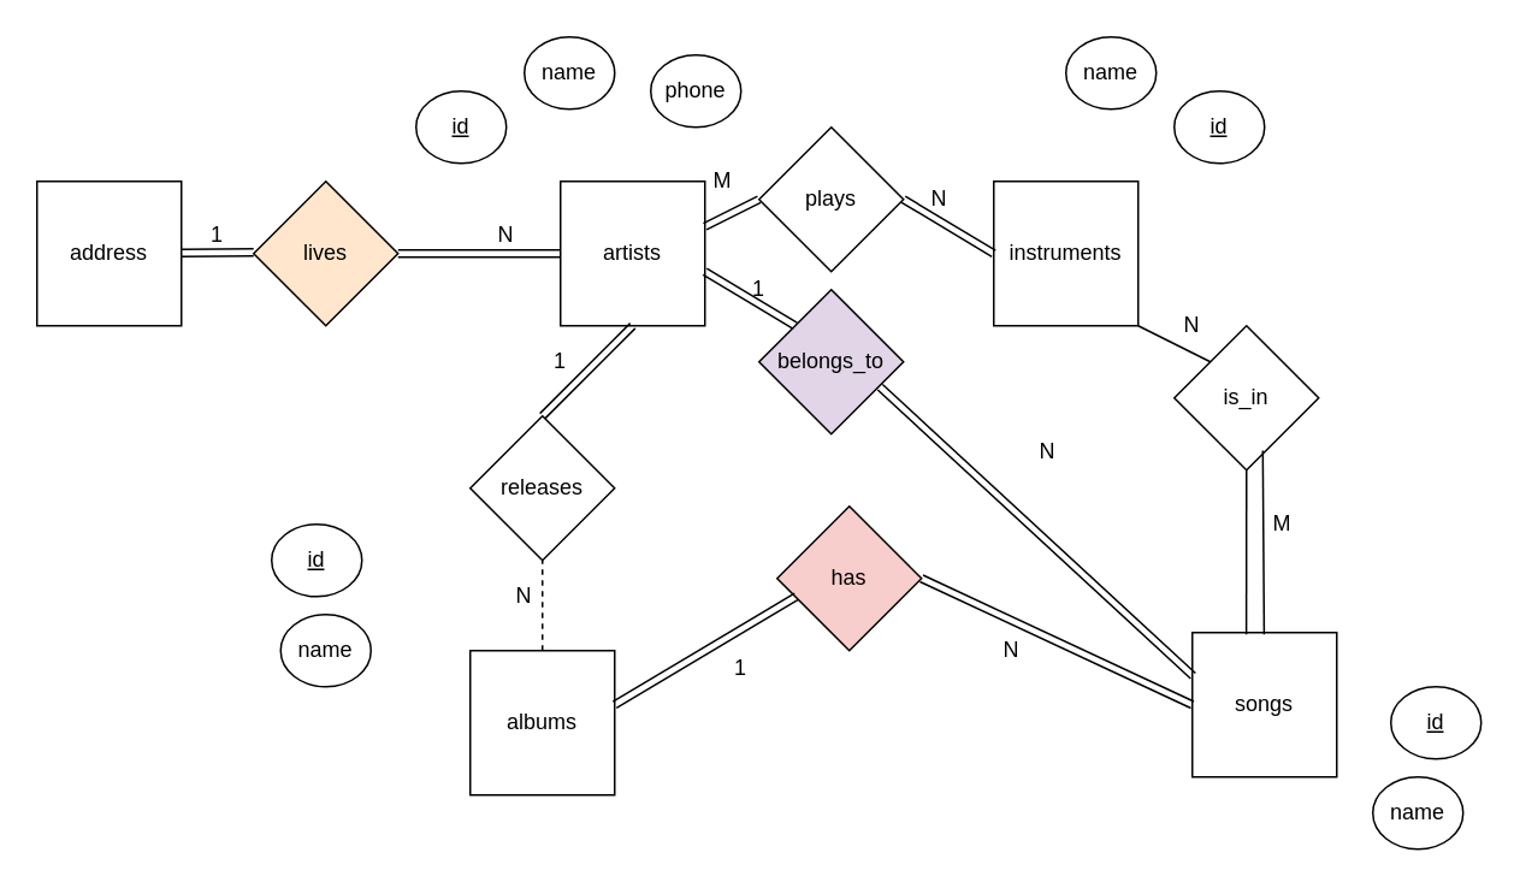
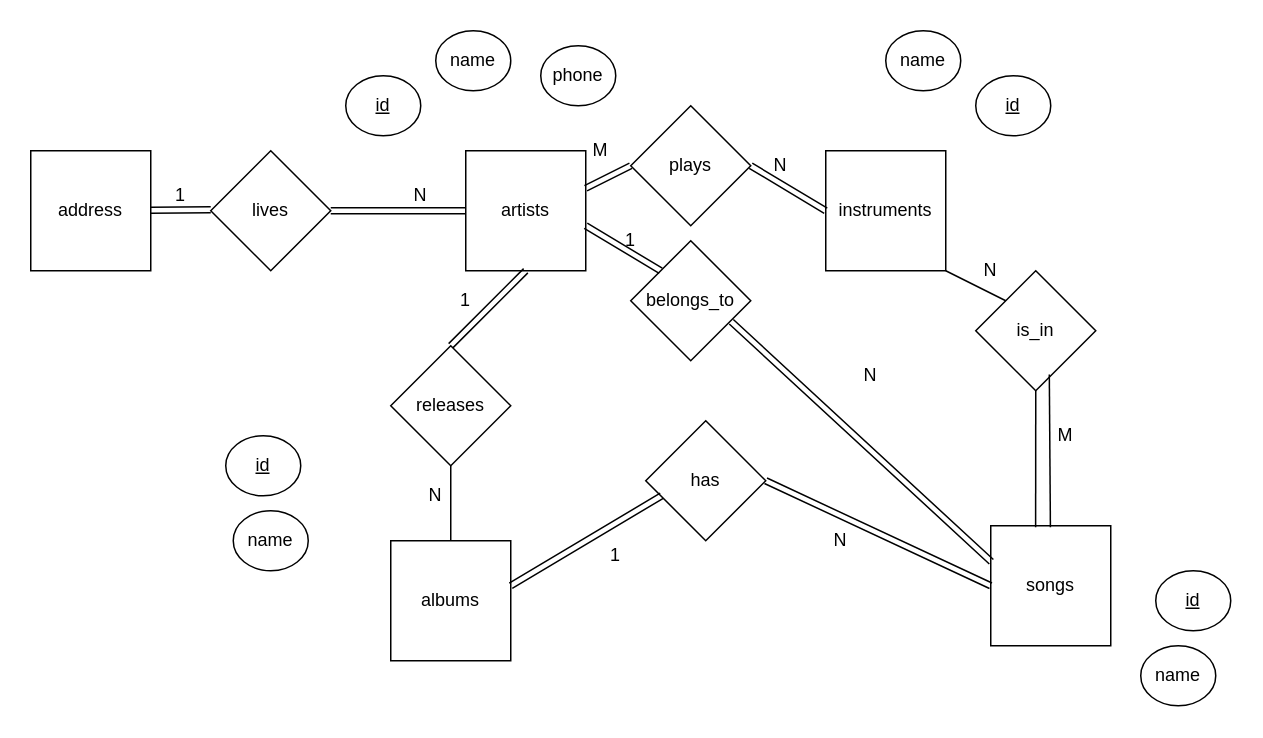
  <mxCell id="0" />
  <mxCell id="1" parent="0" />
  <mxCell id="2" value="&lt;div&gt;artists&lt;/div&gt;" style="whiteSpace=wrap;html=1;aspect=fixed;" vertex="1" parent="1"><mxGeometry x="310" y="100" width="80" height="80" as="geometry" /></mxCell>
  <mxCell id="3" value="&lt;u&gt;id&lt;/u&gt;" style="ellipse;whiteSpace=wrap;html=1;" vertex="1" parent="1"><mxGeometry x="230" y="50" width="50" height="40" as="geometry" /></mxCell>
  <mxCell id="4" value="&lt;div&gt;name&lt;/div&gt;" style="ellipse;whiteSpace=wrap;html=1;" vertex="1" parent="1"><mxGeometry x="290" y="20" width="50" height="40" as="geometry" /></mxCell>
  <mxCell id="5" value="phone" style="ellipse;whiteSpace=wrap;html=1;" vertex="1" parent="1"><mxGeometry x="360" y="30" width="50" height="40" as="geometry" /></mxCell>
  <mxCell id="6" value="instruments" style="whiteSpace=wrap;html=1;aspect=fixed;" vertex="1" parent="1"><mxGeometry x="550" y="100" width="80" height="80" as="geometry" /></mxCell>
  <mxCell id="7" value="&lt;u&gt;id&lt;/u&gt;" style="ellipse;whiteSpace=wrap;html=1;" vertex="1" parent="1"><mxGeometry x="650" y="50" width="50" height="40" as="geometry" /></mxCell>
  <mxCell id="8" value="&lt;div&gt;name&lt;/div&gt;" style="ellipse;whiteSpace=wrap;html=1;" vertex="1" parent="1"><mxGeometry x="590" y="20" width="50" height="40" as="geometry" /></mxCell>
  <mxCell id="9" value="albums" style="whiteSpace=wrap;html=1;aspect=fixed;" vertex="1" parent="1"><mxGeometry x="260" y="360" width="80" height="80" as="geometry" /></mxCell>
  <mxCell id="10" value="&lt;u&gt;id&lt;/u&gt;" style="ellipse;whiteSpace=wrap;html=1;" vertex="1" parent="1"><mxGeometry x="150" y="290" width="50" height="40" as="geometry" /></mxCell>
  <mxCell id="11" value="&lt;div&gt;name&lt;/div&gt;" style="ellipse;whiteSpace=wrap;html=1;" vertex="1" parent="1"><mxGeometry x="155" y="340" width="50" height="40" as="geometry" /></mxCell>
  <mxCell id="12" value="songs" style="whiteSpace=wrap;html=1;aspect=fixed;" vertex="1" parent="1"><mxGeometry x="660" y="350" width="80" height="80" as="geometry" /></mxCell>
  <mxCell id="13" value="&lt;u&gt;id&lt;/u&gt;" style="ellipse;whiteSpace=wrap;html=1;" vertex="1" parent="1"><mxGeometry x="770" y="380" width="50" height="40" as="geometry" /></mxCell>
  <mxCell id="14" value="&lt;div&gt;name&lt;/div&gt;" style="ellipse;whiteSpace=wrap;html=1;" vertex="1" parent="1"><mxGeometry x="760" y="430" width="50" height="40" as="geometry" /></mxCell>
- <mxCell id="15" value="belongs_to" style="rhombus;whiteSpace=wrap;html=1;fillColor=#e1d5e7;" vertex="1" parent="1"><mxGeometry x="420" y="160" width="80" height="80" as="geometry" /></mxCell>
+ <mxCell id="15" value="belongs_to" style="rhombus;whiteSpace=wrap;html=1;" vertex="1" parent="1"><mxGeometry x="420" y="160" width="80" height="80" as="geometry" /></mxCell>
  <mxCell id="16" value="" style="endArrow=none;html=1;entryX=0;entryY=0;entryDx=0;entryDy=0;shape=link;" edge="1" parent="1" target="15"><mxGeometry width="50" height="50" relative="1" as="geometry"><mxPoint x="390" y="150" as="sourcePoint" /><mxPoint x="440" y="100" as="targetPoint" /></mxGeometry></mxCell>
  <mxCell id="17" value="address" style="whiteSpace=wrap;html=1;aspect=fixed;" vertex="1" parent="1"><mxGeometry x="20" y="100" width="80" height="80" as="geometry" /></mxCell>
- <mxCell id="18" value="lives" style="rhombus;whiteSpace=wrap;html=1;fillColor=#ffe6cc;" vertex="1" parent="1"><mxGeometry x="140" y="100" width="80" height="80" as="geometry" /></mxCell>
+ <mxCell id="18" value="lives" style="rhombus;whiteSpace=wrap;html=1;" vertex="1" parent="1"><mxGeometry x="140" y="100" width="80" height="80" as="geometry" /></mxCell>
  <mxCell id="19" value="" style="endArrow=none;html=1;entryX=0;entryY=0.5;entryDx=0;entryDy=0;shape=link;" edge="1" parent="1" target="2"><mxGeometry width="50" height="50" relative="1" as="geometry"><mxPoint x="220" y="140" as="sourcePoint" /><mxPoint x="270" y="170" as="targetPoint" /></mxGeometry></mxCell>
  <mxCell id="20" value="" style="endArrow=none;html=1;entryX=0;entryY=0.5;entryDx=0;entryDy=0;shape=link;" edge="1" parent="1" source="17"><mxGeometry width="50" height="50" relative="1" as="geometry"><mxPoint x="50" y="139.41" as="sourcePoint" /><mxPoint x="140" y="139.41" as="targetPoint" /></mxGeometry></mxCell>
  <mxCell id="21" value="1" style="text;html=1;strokeColor=none;fillColor=none;align=center;verticalAlign=middle;whiteSpace=wrap;rounded=0;" vertex="1" parent="1"><mxGeometry x="100" y="120" width="40" height="20" as="geometry" /></mxCell>
  <mxCell id="22" value="&lt;div&gt;N&lt;/div&gt;" style="text;html=1;strokeColor=none;fillColor=none;align=center;verticalAlign=middle;whiteSpace=wrap;rounded=0;" vertex="1" parent="1"><mxGeometry x="260" y="120" width="40" height="20" as="geometry" /></mxCell>
  <mxCell id="23" value="plays" style="rhombus;whiteSpace=wrap;html=1;" vertex="1" parent="1"><mxGeometry x="420" y="70" width="80" height="80" as="geometry" /></mxCell>
  <mxCell id="24" value="" style="endArrow=none;html=1;shape=link;" edge="1" parent="1"><mxGeometry width="50" height="50" relative="1" as="geometry"><mxPoint x="390" y="125" as="sourcePoint" /><mxPoint x="420" y="110" as="targetPoint" /></mxGeometry></mxCell>
  <mxCell id="25" value="" style="endArrow=none;html=1;exitX=1;exitY=0.5;exitDx=0;exitDy=0;entryX=0;entryY=0.5;entryDx=0;entryDy=0;shape=link;" edge="1" parent="1" source="23" target="6"><mxGeometry width="50" height="50" relative="1" as="geometry"><mxPoint x="490" y="120" as="sourcePoint" /><mxPoint x="520" y="105" as="targetPoint" /></mxGeometry></mxCell>
  <mxCell id="26" value="&lt;div&gt;M&lt;/div&gt;" style="text;html=1;strokeColor=none;fillColor=none;align=center;verticalAlign=middle;whiteSpace=wrap;rounded=0;" vertex="1" parent="1"><mxGeometry x="380" y="90" width="40" height="20" as="geometry" /></mxCell>
  <mxCell id="27" value="N" style="text;html=1;strokeColor=none;fillColor=none;align=center;verticalAlign=middle;whiteSpace=wrap;rounded=0;" vertex="1" parent="1"><mxGeometry x="500" y="100" width="40" height="20" as="geometry" /></mxCell>
- <mxCell id="28" value="has" style="rhombus;whiteSpace=wrap;html=1;fillColor=#f8cecc;" vertex="1" parent="1"><mxGeometry x="430" y="280" width="80" height="80" as="geometry" /></mxCell>
+ <mxCell id="28" value="has" style="rhombus;whiteSpace=wrap;html=1;" vertex="1" parent="1"><mxGeometry x="430" y="280" width="80" height="80" as="geometry" /></mxCell>
  <mxCell id="29" value="" style="endArrow=none;html=1;entryX=0;entryY=0.5;entryDx=0;entryDy=0;exitX=1;exitY=0.5;exitDx=0;exitDy=0;shape=link;" edge="1" parent="1" source="28" target="12"><mxGeometry width="50" height="50" relative="1" as="geometry"><mxPoint x="500" y="304" as="sourcePoint" /><mxPoint x="558.64" y="335.56" as="targetPoint" /></mxGeometry></mxCell>
  <mxCell id="30" value="1" style="text;html=1;strokeColor=none;fillColor=none;align=center;verticalAlign=middle;whiteSpace=wrap;rounded=0;" vertex="1" parent="1"><mxGeometry x="390" y="360" width="40" height="20" as="geometry" /></mxCell>
  <mxCell id="31" value="&lt;div&gt;N&lt;/div&gt;" style="text;html=1;strokeColor=none;fillColor=none;align=center;verticalAlign=middle;whiteSpace=wrap;rounded=0;" vertex="1" parent="1"><mxGeometry x="540" y="350" width="40" height="20" as="geometry" /></mxCell>
  <mxCell id="32" value="&lt;div&gt;is_in&lt;/div&gt;" style="rhombus;whiteSpace=wrap;html=1;" vertex="1" parent="1"><mxGeometry x="650" y="180" width="80" height="80" as="geometry" /></mxCell>
  <mxCell id="33" value="" style="endArrow=none;html=1;entryX=0.374;entryY=0.012;entryDx=0;entryDy=0;exitX=0.5;exitY=1;exitDx=0;exitDy=0;entryPerimeter=0;" edge="1" parent="1" source="32" target="12"><mxGeometry width="50" height="50" relative="1" as="geometry"><mxPoint x="650" y="260" as="sourcePoint" /><mxPoint x="700" y="290" as="targetPoint" /></mxGeometry></mxCell>
  <mxCell id="34" value="" style="endArrow=none;html=1;entryX=0;entryY=0;entryDx=0;entryDy=0;" edge="1" parent="1" target="32"><mxGeometry width="50" height="50" relative="1" as="geometry"><mxPoint x="630" y="180" as="sourcePoint" /><mxPoint x="680" y="210" as="targetPoint" /></mxGeometry></mxCell>
  <mxCell id="35" value="&lt;div&gt;M&lt;/div&gt;" style="text;html=1;strokeColor=none;fillColor=none;align=center;verticalAlign=middle;whiteSpace=wrap;rounded=0;" vertex="1" parent="1"><mxGeometry x="690" y="280" width="40" height="20" as="geometry" /></mxCell>
  <mxCell id="36" value="N" style="text;html=1;strokeColor=none;fillColor=none;align=center;verticalAlign=middle;whiteSpace=wrap;rounded=0;" vertex="1" parent="1"><mxGeometry x="640" y="170" width="40" height="20" as="geometry" /></mxCell>
  <mxCell id="37" value="1" style="text;html=1;strokeColor=none;fillColor=none;align=center;verticalAlign=middle;whiteSpace=wrap;rounded=0;" vertex="1" parent="1"><mxGeometry x="400" y="150" width="40" height="20" as="geometry" /></mxCell>
  <mxCell id="38" value="&lt;div&gt;N&lt;/div&gt;" style="text;html=1;strokeColor=none;fillColor=none;align=center;verticalAlign=middle;whiteSpace=wrap;rounded=0;" vertex="1" parent="1"><mxGeometry x="560" y="240" width="40" height="20" as="geometry" /></mxCell>
  <mxCell id="39" value="" style="endArrow=none;html=1;entryX=0.005;entryY=0.3;entryDx=0;entryDy=0;exitX=0.838;exitY=0.675;exitDx=0;exitDy=0;exitPerimeter=0;entryPerimeter=0;shape=link;" edge="1" parent="1" source="15" target="12"><mxGeometry width="50" height="50" relative="1" as="geometry"><mxPoint x="480" y="210" as="sourcePoint" /><mxPoint x="640" y="310" as="targetPoint" /></mxGeometry></mxCell>
  <mxCell id="40" value="releases" style="rhombus;whiteSpace=wrap;html=1;" vertex="1" parent="1"><mxGeometry x="260" y="230" width="80" height="80" as="geometry" /></mxCell>
  <mxCell id="41" value="" style="endArrow=none;html=1;entryX=0.374;entryY=0.012;entryDx=0;entryDy=0;exitX=0.613;exitY=0.864;exitDx=0;exitDy=0;entryPerimeter=0;exitPerimeter=0;" edge="1" parent="1" source="32"><mxGeometry width="50" height="50" relative="1" as="geometry"><mxPoint x="699.85" y="260" as="sourcePoint" /><mxPoint x="699.77" y="350.96" as="targetPoint" /></mxGeometry></mxCell>
  <mxCell id="42" value="" style="endArrow=none;html=1;entryX=0.133;entryY=0.625;entryDx=0;entryDy=0;entryPerimeter=0;shape=link;" edge="1" parent="1" target="28"><mxGeometry width="50" height="50" relative="1" as="geometry"><mxPoint x="340" y="390" as="sourcePoint" /><mxPoint x="390" y="340" as="targetPoint" /></mxGeometry></mxCell>
- <mxCell id="43" value="" style="endArrow=none;html=1;entryX=0.5;entryY=1;entryDx=0;entryDy=0;exitX=0.5;exitY=0;exitDx=0;exitDy=0;dashed=1;" edge="1" parent="1" source="9" target="40"><mxGeometry width="50" height="50" relative="1" as="geometry"><mxPoint x="290" y="360" as="sourcePoint" /><mxPoint x="390.64" y="300" as="targetPoint" /></mxGeometry></mxCell>
+ <mxCell id="43" value="" style="endArrow=none;html=1;entryX=0.5;entryY=1;entryDx=0;entryDy=0;exitX=0.5;exitY=0;exitDx=0;exitDy=0;" edge="1" parent="1" source="9" target="40"><mxGeometry width="50" height="50" relative="1" as="geometry"><mxPoint x="290" y="360" as="sourcePoint" /><mxPoint x="390.64" y="300" as="targetPoint" /></mxGeometry></mxCell>
  <mxCell id="44" value="" style="endArrow=none;html=1;entryX=0.5;entryY=1;entryDx=0;entryDy=0;exitX=0.5;exitY=0;exitDx=0;exitDy=0;shape=link;" edge="1" parent="1" source="40" target="2"><mxGeometry width="50" height="50" relative="1" as="geometry"><mxPoint x="310" y="245" as="sourcePoint" /><mxPoint x="310" y="195" as="targetPoint" /></mxGeometry></mxCell>
  <mxCell id="45" value="1" style="text;html=1;strokeColor=none;fillColor=none;align=center;verticalAlign=middle;whiteSpace=wrap;rounded=0;" vertex="1" parent="1"><mxGeometry x="290" y="190" width="40" height="20" as="geometry" /></mxCell>
  <mxCell id="46" value="&lt;div&gt;N&lt;/div&gt;" style="text;html=1;strokeColor=none;fillColor=none;align=center;verticalAlign=middle;whiteSpace=wrap;rounded=0;" vertex="1" parent="1"><mxGeometry x="270" y="320" width="40" height="20" as="geometry" /></mxCell>
